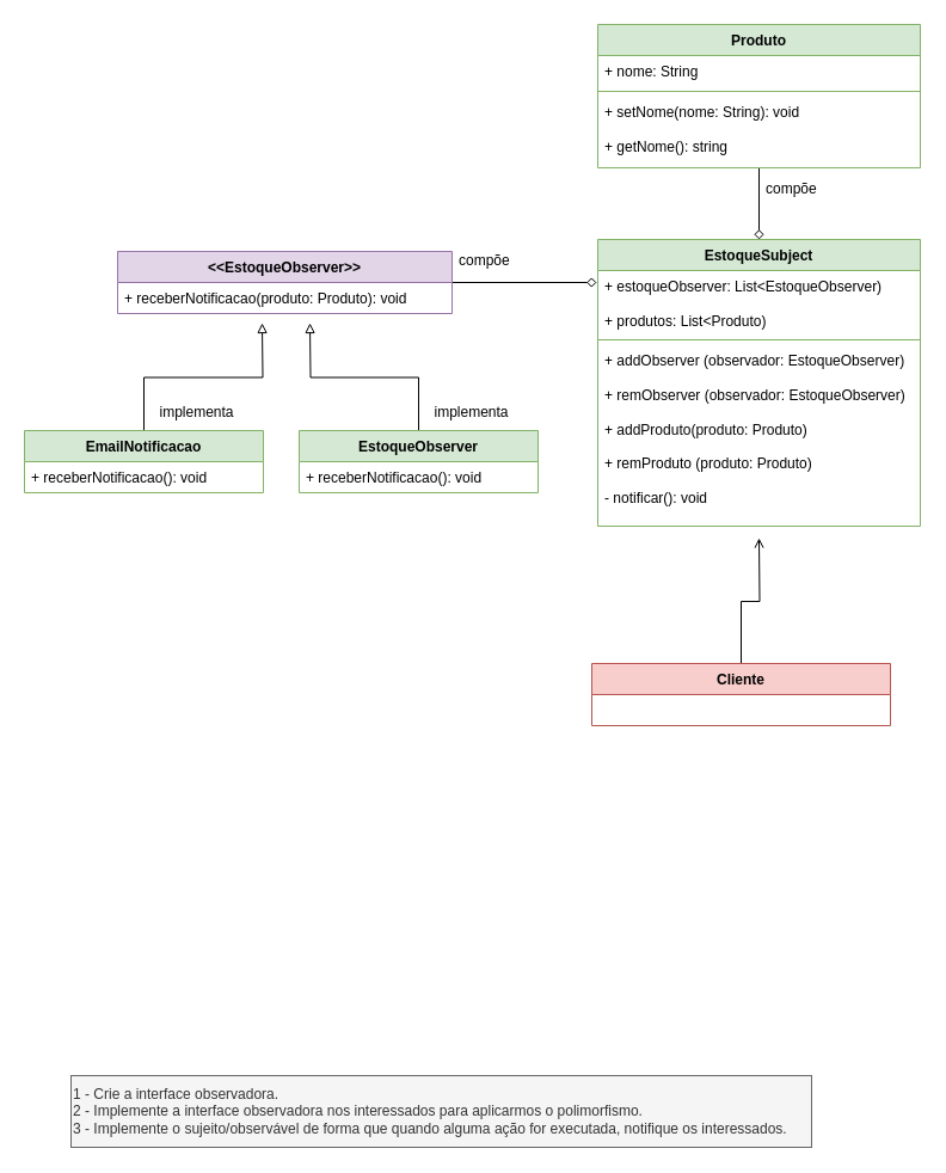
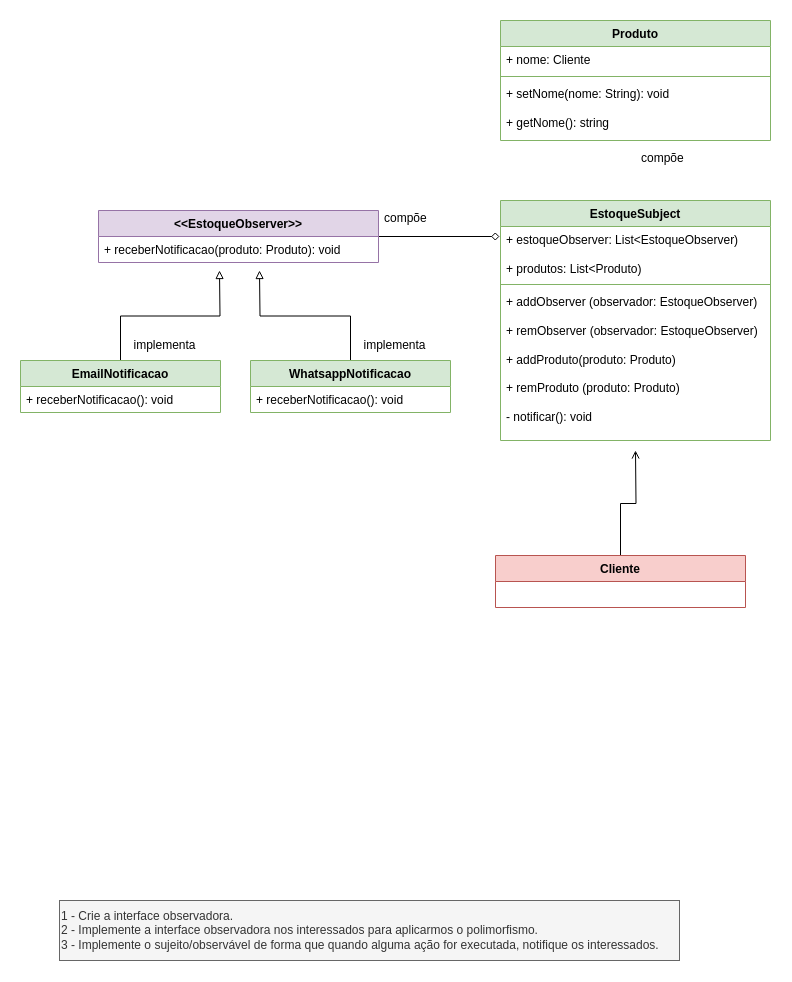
  <mxCell id="0" />
  <mxCell id="1" parent="0" />
  <mxCell id="2" style="edgeStyle=orthogonalEdgeStyle;rounded=0;orthogonalLoop=1;jettySize=auto;html=1;endArrow=open;endFill=0;" edge="1" parent="1" source="3"><mxGeometry relative="1" as="geometry"><mxPoint x="635" y="450" as="targetPoint" /></mxGeometry></mxCell>
  <mxCell id="3" value="Cliente" style="swimlane;fontStyle=1;align=center;verticalAlign=top;childLayout=stackLayout;horizontal=1;startSize=26;horizontalStack=0;resizeParent=1;resizeParentMax=0;resizeLast=0;collapsible=1;marginBottom=0;whiteSpace=wrap;html=1;fillColor=#f8cecc;strokeColor=#b85450;" parent="1" vertex="1"><mxGeometry x="495" y="555" width="250" height="52" as="geometry" /></mxCell>
  <mxCell id="4" value="&lt;div&gt;1 - Crie a interface observadora.&lt;/div&gt;&lt;div&gt;2 - Implemente a interface observadora nos interessados para aplicarmos o polimorfismo.&lt;/div&gt;&lt;div&gt;3 - Implemente o sujeito/observável de forma que quando alguma ação for executada, notifique os interessados.&lt;/div&gt;" style="text;html=1;align=left;verticalAlign=middle;resizable=0;points=[];autosize=1;strokeColor=#666666;fillColor=#f5f5f5;fontColor=#333333;" parent="1" vertex="1"><mxGeometry x="59" y="900" width="620" height="60" as="geometry" /></mxCell>
  <mxCell id="5" style="edgeStyle=orthogonalEdgeStyle;rounded=0;orthogonalLoop=1;jettySize=auto;html=1;endArrow=diamond;endFill=0;" edge="1" parent="1" source="6"><mxGeometry relative="1" as="geometry"><mxPoint x="499" y="236" as="targetPoint" /></mxGeometry></mxCell>
  <mxCell id="6" value="&amp;lt;&amp;lt;EstoqueObserver&amp;gt;&amp;gt;" style="swimlane;fontStyle=1;align=center;verticalAlign=top;childLayout=stackLayout;horizontal=1;startSize=26;horizontalStack=0;resizeParent=1;resizeParentMax=0;resizeLast=0;collapsible=1;marginBottom=0;whiteSpace=wrap;html=1;fillColor=#e1d5e7;strokeColor=#9673a6;" vertex="1" parent="1"><mxGeometry x="98" y="210" width="280" height="52" as="geometry" /></mxCell>
  <mxCell id="7" value="+&amp;nbsp;receberNotificacao(produto: Produto): void" style="text;strokeColor=none;fillColor=none;align=left;verticalAlign=top;spacingLeft=4;spacingRight=4;overflow=hidden;rotatable=0;points=[[0,0.5],[1,0.5]];portConstraint=eastwest;whiteSpace=wrap;html=1;" vertex="1" parent="6"><mxGeometry y="26" width="280" height="26" as="geometry" /></mxCell>
  <mxCell id="8" style="edgeStyle=orthogonalEdgeStyle;rounded=0;orthogonalLoop=1;jettySize=auto;html=1;endArrow=block;endFill=0;" edge="1" parent="1" source="9"><mxGeometry relative="1" as="geometry"><mxPoint x="219" y="270" as="targetPoint" /></mxGeometry></mxCell>
  <mxCell id="9" value="EmailNotificacao" style="swimlane;fontStyle=1;align=center;verticalAlign=top;childLayout=stackLayout;horizontal=1;startSize=26;horizontalStack=0;resizeParent=1;resizeParentMax=0;resizeLast=0;collapsible=1;marginBottom=0;whiteSpace=wrap;html=1;fillColor=#d5e8d4;strokeColor=#82b366;" vertex="1" parent="1"><mxGeometry x="20" y="360" width="200" height="52" as="geometry" /></mxCell>
  <mxCell id="10" value="+&amp;nbsp;receberNotificacao(): void" style="text;strokeColor=none;fillColor=none;align=left;verticalAlign=top;spacingLeft=4;spacingRight=4;overflow=hidden;rotatable=0;points=[[0,0.5],[1,0.5]];portConstraint=eastwest;whiteSpace=wrap;html=1;" vertex="1" parent="9"><mxGeometry y="26" width="200" height="26" as="geometry" /></mxCell>
  <mxCell id="11" style="edgeStyle=orthogonalEdgeStyle;rounded=0;orthogonalLoop=1;jettySize=auto;html=1;endArrow=block;endFill=0;" edge="1" parent="1" source="12"><mxGeometry relative="1" as="geometry"><mxPoint x="259" y="270" as="targetPoint" /></mxGeometry></mxCell>
- <mxCell id="12" value="EstoqueObserver" style="swimlane;fontStyle=1;align=center;verticalAlign=top;childLayout=stackLayout;horizontal=1;startSize=26;horizontalStack=0;resizeParent=1;resizeParentMax=0;resizeLast=0;collapsible=1;marginBottom=0;whiteSpace=wrap;html=1;fillColor=#d5e8d4;strokeColor=#82b366;" vertex="1" parent="1"><mxGeometry x="250" y="360" width="200" height="52" as="geometry" /></mxCell>
+ <mxCell id="12" value="WhatsappNotificacao" style="swimlane;fontStyle=1;align=center;verticalAlign=top;childLayout=stackLayout;horizontal=1;startSize=26;horizontalStack=0;resizeParent=1;resizeParentMax=0;resizeLast=0;collapsible=1;marginBottom=0;whiteSpace=wrap;html=1;fillColor=#d5e8d4;strokeColor=#82b366;" vertex="1" parent="1"><mxGeometry x="250" y="360" width="200" height="52" as="geometry" /></mxCell>
  <mxCell id="13" value="+&amp;nbsp;receberNotificacao(): void" style="text;strokeColor=none;fillColor=none;align=left;verticalAlign=top;spacingLeft=4;spacingRight=4;overflow=hidden;rotatable=0;points=[[0,0.5],[1,0.5]];portConstraint=eastwest;whiteSpace=wrap;html=1;" vertex="1" parent="12"><mxGeometry y="26" width="200" height="26" as="geometry" /></mxCell>
  <mxCell id="14" value="EstoqueSubject" style="swimlane;fontStyle=1;align=center;verticalAlign=top;childLayout=stackLayout;horizontal=1;startSize=26;horizontalStack=0;resizeParent=1;resizeParentMax=0;resizeLast=0;collapsible=1;marginBottom=0;whiteSpace=wrap;html=1;fillColor=#d5e8d4;strokeColor=#82b366;" vertex="1" parent="1"><mxGeometry x="500" y="200" width="270" height="240" as="geometry" /></mxCell>
  <mxCell id="15" value="+ estoqueObserver: List&amp;lt;EstoqueObserver)&lt;br&gt;&lt;br&gt;+ produtos: List&amp;lt;Produto)" style="text;strokeColor=none;fillColor=none;align=left;verticalAlign=top;spacingLeft=4;spacingRight=4;overflow=hidden;rotatable=0;points=[[0,0.5],[1,0.5]];portConstraint=eastwest;whiteSpace=wrap;html=1;" vertex="1" parent="14"><mxGeometry y="26" width="270" height="54" as="geometry" /></mxCell>
  <mxCell id="16" value="" style="line;strokeWidth=1;fillColor=none;align=left;verticalAlign=middle;spacingTop=-1;spacingLeft=3;spacingRight=3;rotatable=0;labelPosition=right;points=[];portConstraint=eastwest;strokeColor=inherit;" vertex="1" parent="14"><mxGeometry y="80" width="270" height="8" as="geometry" /></mxCell>
  <mxCell id="17" value="+ addObserver (observador: EstoqueObserver)&lt;br&gt;&lt;br&gt;+ remObserver (observador: EstoqueObserver)&lt;br&gt;&lt;br&gt;+ addProduto(produto: Produto)&lt;br&gt;&lt;br&gt;+ remProduto (produto: Produto)&lt;br&gt;&lt;br&gt;- notificar(): void" style="text;strokeColor=none;fillColor=none;align=left;verticalAlign=top;spacingLeft=4;spacingRight=4;overflow=hidden;rotatable=0;points=[[0,0.5],[1,0.5]];portConstraint=eastwest;whiteSpace=wrap;html=1;" vertex="1" parent="14"><mxGeometry y="88" width="270" height="152" as="geometry" /></mxCell>
- <mxCell id="18" style="edgeStyle=orthogonalEdgeStyle;rounded=0;orthogonalLoop=1;jettySize=auto;html=1;entryX=0.5;entryY=0;entryDx=0;entryDy=0;endArrow=diamond;endFill=0;" edge="1" parent="1" source="19" target="14"><mxGeometry relative="1" as="geometry" /></mxCell>
  <mxCell id="19" value="Produto" style="swimlane;fontStyle=1;align=center;verticalAlign=top;childLayout=stackLayout;horizontal=1;startSize=26;horizontalStack=0;resizeParent=1;resizeParentMax=0;resizeLast=0;collapsible=1;marginBottom=0;whiteSpace=wrap;html=1;fillColor=#d5e8d4;strokeColor=#82b366;" vertex="1" parent="1"><mxGeometry x="500" y="20" width="270" height="120" as="geometry" /></mxCell>
- <mxCell id="20" value="+ nome: String" style="text;strokeColor=none;fillColor=none;align=left;verticalAlign=top;spacingLeft=4;spacingRight=4;overflow=hidden;rotatable=0;points=[[0,0.5],[1,0.5]];portConstraint=eastwest;whiteSpace=wrap;html=1;" vertex="1" parent="19"><mxGeometry y="26" width="270" height="26" as="geometry" /></mxCell>
+ <mxCell id="20" value="+ nome: Cliente" style="text;strokeColor=none;fillColor=none;align=left;verticalAlign=top;spacingLeft=4;spacingRight=4;overflow=hidden;rotatable=0;points=[[0,0.5],[1,0.5]];portConstraint=eastwest;whiteSpace=wrap;html=1;" vertex="1" parent="19"><mxGeometry y="26" width="270" height="26" as="geometry" /></mxCell>
  <mxCell id="21" value="" style="line;strokeWidth=1;fillColor=none;align=left;verticalAlign=middle;spacingTop=-1;spacingLeft=3;spacingRight=3;rotatable=0;labelPosition=right;points=[];portConstraint=eastwest;strokeColor=inherit;" vertex="1" parent="19"><mxGeometry y="52" width="270" height="8" as="geometry" /></mxCell>
  <mxCell id="22" value="+ setNome(nome: String): void&lt;br&gt;&lt;br&gt;+ getNome(): string" style="text;strokeColor=none;fillColor=none;align=left;verticalAlign=top;spacingLeft=4;spacingRight=4;overflow=hidden;rotatable=0;points=[[0,0.5],[1,0.5]];portConstraint=eastwest;whiteSpace=wrap;html=1;" vertex="1" parent="19"><mxGeometry y="60" width="270" height="60" as="geometry" /></mxCell>
  <mxCell id="23" value="compõe" style="text;html=1;align=left;verticalAlign=middle;resizable=0;points=[];autosize=1;strokeColor=none;fillColor=none;" vertex="1" parent="1"><mxGeometry x="639" y="143" width="70" height="30" as="geometry" /></mxCell>
  <mxCell id="24" value="compõe" style="text;html=1;align=left;verticalAlign=middle;resizable=0;points=[];autosize=1;strokeColor=none;fillColor=none;" vertex="1" parent="1"><mxGeometry x="382" y="203" width="70" height="30" as="geometry" /></mxCell>
  <mxCell id="25" value="implementa" style="text;html=1;align=center;verticalAlign=middle;resizable=0;points=[];autosize=1;strokeColor=none;fillColor=none;" vertex="1" parent="1"><mxGeometry x="349" y="330" width="90" height="30" as="geometry" /></mxCell>
  <mxCell id="26" value="implementa" style="text;html=1;align=center;verticalAlign=middle;resizable=0;points=[];autosize=1;strokeColor=none;fillColor=none;" vertex="1" parent="1"><mxGeometry x="119" y="330" width="90" height="30" as="geometry" /></mxCell>
